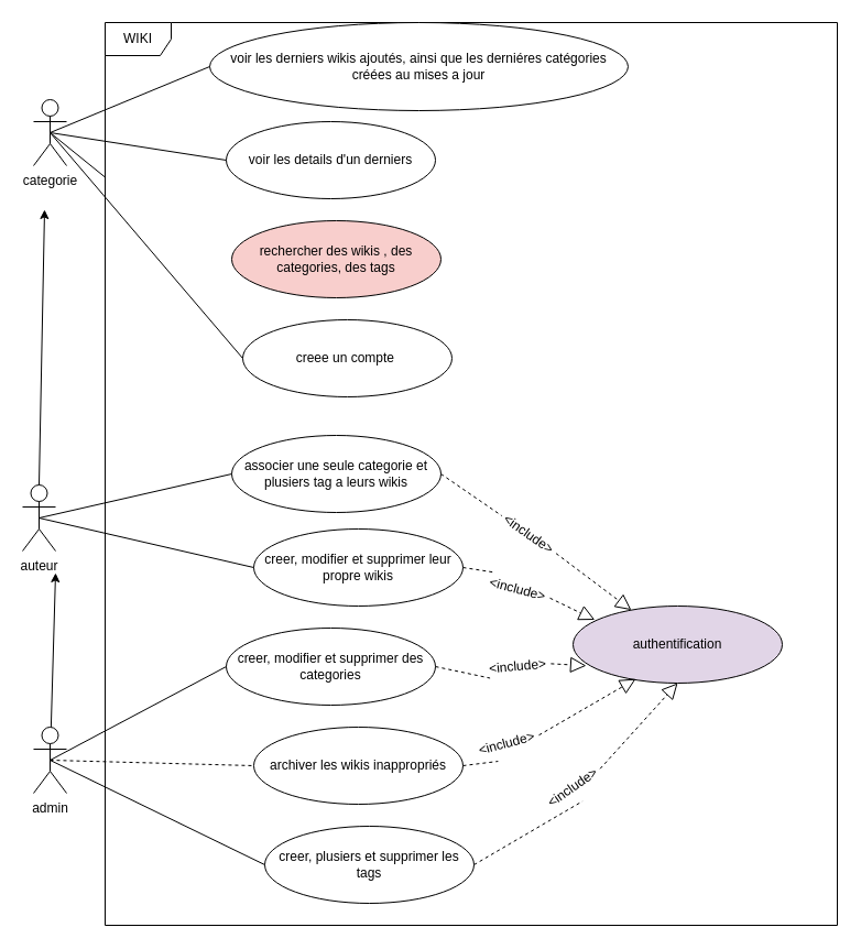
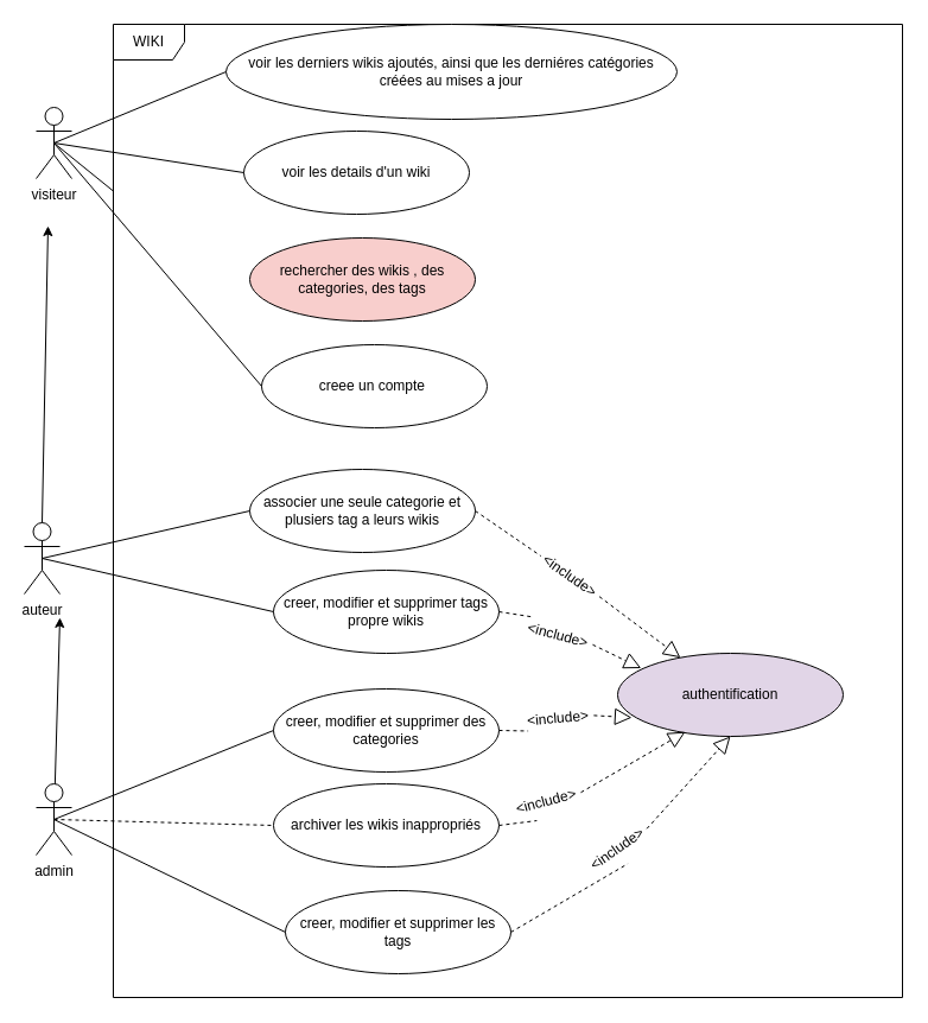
  <mxCell id="0" />
  <mxCell id="1" parent="0" />
- <mxCell id="2" value="categorie" style="shape=umlActor;verticalLabelPosition=bottom;verticalAlign=top;html=1;" parent="1" vertex="1"><mxGeometry x="30" y="90" width="30" height="60" as="geometry" /></mxCell>
+ <mxCell id="2" value="visiteur" style="shape=umlActor;verticalLabelPosition=bottom;verticalAlign=top;html=1;" parent="1" vertex="1"><mxGeometry x="30" y="90" width="30" height="60" as="geometry" /></mxCell>
  <mxCell id="3" value="auteur" style="shape=umlActor;verticalLabelPosition=bottom;verticalAlign=top;html=1;" parent="1" vertex="1"><mxGeometry x="20" y="440" width="30" height="60" as="geometry" /></mxCell>
  <mxCell id="4" value="admin" style="shape=umlActor;verticalLabelPosition=bottom;verticalAlign=top;html=1;" parent="1" vertex="1"><mxGeometry x="30" y="660" width="30" height="60" as="geometry" /></mxCell>
  <mxCell id="5" value="WIKI" style="shape=umlFrame;whiteSpace=wrap;html=1;" parent="1" vertex="1"><mxGeometry x="95" width="665" height="820" as="geometry" y="20" /></mxCell>
  <mxCell id="6" value="voir les derniers wikis ajoutés, ainsi que les derniéres catégories créées au mises a jour" style="ellipse;whiteSpace=wrap;html=1;" parent="1" vertex="1"><mxGeometry x="190" width="380" height="80" as="geometry" y="20" /></mxCell>
- <mxCell id="7" value="voir les details d'un derniers" style="ellipse;whiteSpace=wrap;html=1;" parent="1" vertex="1"><mxGeometry x="205" y="110" width="190" height="70" as="geometry" /></mxCell>
+ <mxCell id="7" value="voir les details d'un wiki" style="ellipse;whiteSpace=wrap;html=1;" parent="1" vertex="1"><mxGeometry x="205" y="110" width="190" height="70" as="geometry" /></mxCell>
  <mxCell id="8" value="rechercher des wikis , des categories, des tags" style="ellipse;whiteSpace=wrap;html=1;fillColor=#f8cecc;" parent="1" vertex="1"><mxGeometry x="210" y="200" width="190" height="70" as="geometry" /></mxCell>
  <mxCell id="9" value="creee un compte&amp;nbsp;" style="ellipse;whiteSpace=wrap;html=1;" parent="1" vertex="1"><mxGeometry x="220" y="290" width="190" height="70" as="geometry" /></mxCell>
  <mxCell id="10" value="associer une seule categorie et plusiers tag a leurs wikis" style="ellipse;whiteSpace=wrap;html=1;" parent="1" vertex="1"><mxGeometry x="210" y="395" width="190" height="70" as="geometry" /></mxCell>
- <mxCell id="11" value="creer, modifier et supprimer leur propre wikis" style="ellipse;whiteSpace=wrap;html=1;" parent="1" vertex="1"><mxGeometry x="230" y="480" width="190" height="70" as="geometry" /></mxCell>
- <mxCell id="12" value="creer, modifier et supprimer des categories" style="ellipse;whiteSpace=wrap;html=1;" parent="1" vertex="1"><mxGeometry x="205" y="570" width="190" height="70" as="geometry" /></mxCell>
- <mxCell id="13" value="creer, plusiers et supprimer les tags" style="ellipse;whiteSpace=wrap;html=1;" parent="1" vertex="1"><mxGeometry x="240" y="750" width="190" height="70" as="geometry" /></mxCell>
+ <mxCell id="11" value="creer, modifier et supprimer tags propre wikis" style="ellipse;whiteSpace=wrap;html=1;" parent="1" vertex="1"><mxGeometry x="230" y="480" width="190" height="70" as="geometry" /></mxCell>
+ <mxCell id="12" value="creer, modifier et supprimer des categories" style="ellipse;whiteSpace=wrap;html=1;" parent="1" vertex="1"><mxGeometry x="230" y="580" width="190" height="70" as="geometry" /></mxCell>
+ <mxCell id="13" value="creer, modifier et supprimer les tags" style="ellipse;whiteSpace=wrap;html=1;" parent="1" vertex="1"><mxGeometry x="240" y="750" width="190" height="70" as="geometry" /></mxCell>
  <mxCell id="14" value="archiver les wikis inappropriés" style="ellipse;whiteSpace=wrap;html=1;" parent="1" vertex="1"><mxGeometry x="230" y="660" width="190" height="70" as="geometry" /></mxCell>
  <mxCell id="15" value="authentification" style="ellipse;whiteSpace=wrap;html=1;fillColor=#e1d5e7;" parent="1" vertex="1"><mxGeometry x="520" y="550" width="190" height="70" as="geometry" /></mxCell>
  <mxCell id="16" value="" style="endArrow=none;html=1;exitX=0.5;exitY=0.5;exitDx=0;exitDy=0;exitPerimeter=0;entryX=0;entryY=0.5;entryDx=0;entryDy=0;" parent="1" source="2" target="6" edge="1"><mxGeometry width="50" height="50" relative="1" as="geometry"><mxPoint x="330" y="340" as="sourcePoint" /><mxPoint x="380" y="290" as="targetPoint" /></mxGeometry></mxCell>
  <mxCell id="17" value="" style="endArrow=none;html=1;exitX=0.5;exitY=0.5;exitDx=0;exitDy=0;exitPerimeter=0;" parent="1" source="2" target="5" edge="1"><mxGeometry width="50" height="50" relative="1" as="geometry"><mxPoint x="55" y="130" as="sourcePoint" /><mxPoint x="200" y="75" as="targetPoint" /></mxGeometry></mxCell>
  <mxCell id="18" value="" style="endArrow=none;html=1;exitX=0.5;exitY=0.5;exitDx=0;exitDy=0;exitPerimeter=0;entryX=0;entryY=0.5;entryDx=0;entryDy=0;" parent="1" source="2" target="9" edge="1"><mxGeometry width="50" height="50" relative="1" as="geometry"><mxPoint x="55" y="130" as="sourcePoint" /><mxPoint x="254.085" y="218.142" as="targetPoint" /></mxGeometry></mxCell>
  <mxCell id="19" value="" style="endArrow=none;html=1;exitX=0.5;exitY=0.5;exitDx=0;exitDy=0;exitPerimeter=0;entryX=0;entryY=0.5;entryDx=0;entryDy=0;" parent="1" source="2" target="7" edge="1"><mxGeometry width="50" height="50" relative="1" as="geometry"><mxPoint x="65" y="140" as="sourcePoint" /><mxPoint x="210" y="85" as="targetPoint" /></mxGeometry></mxCell>
  <mxCell id="20" value="" style="endArrow=classic;html=1;exitX=0.5;exitY=0;exitDx=0;exitDy=0;exitPerimeter=0;" parent="1" source="3" edge="1"><mxGeometry width="50" height="50" relative="1" as="geometry"><mxPoint x="150" y="340" as="sourcePoint" /><mxPoint x="40" y="190" as="targetPoint" /></mxGeometry></mxCell>
  <mxCell id="21" value="" style="endArrow=classic;html=1;" parent="1" source="4" edge="1"><mxGeometry width="50" height="50" relative="1" as="geometry"><mxPoint x="140" y="600" as="sourcePoint" /><mxPoint x="50" y="520" as="targetPoint" /></mxGeometry></mxCell>
  <mxCell id="22" value="" style="endArrow=none;html=1;exitX=0.5;exitY=0.5;exitDx=0;exitDy=0;exitPerimeter=0;entryX=0;entryY=0.5;entryDx=0;entryDy=0;" parent="1" source="3" target="10" edge="1"><mxGeometry width="50" height="50" relative="1" as="geometry"><mxPoint x="260" y="480" as="sourcePoint" /><mxPoint x="310" y="430" as="targetPoint" /></mxGeometry></mxCell>
  <mxCell id="23" value="" style="endArrow=none;html=1;entryX=0;entryY=0.5;entryDx=0;entryDy=0;exitX=0.5;exitY=0.5;exitDx=0;exitDy=0;exitPerimeter=0;" parent="1" source="3" target="11" edge="1"><mxGeometry width="50" height="50" relative="1" as="geometry"><mxPoint x="60" y="480" as="sourcePoint" /><mxPoint x="220" y="440" as="targetPoint" /></mxGeometry></mxCell>
  <mxCell id="24" value="" style="endArrow=none;html=1;entryX=0;entryY=0.5;entryDx=0;entryDy=0;exitX=0.5;exitY=0.5;exitDx=0;exitDy=0;exitPerimeter=0;dashed=1;" parent="1" source="4" target="14" edge="1"><mxGeometry width="50" height="50" relative="1" as="geometry"><mxPoint x="45" y="480" as="sourcePoint" /><mxPoint x="240" y="525" as="targetPoint" /></mxGeometry></mxCell>
  <mxCell id="25" value="" style="endArrow=none;html=1;entryX=0;entryY=0.5;entryDx=0;entryDy=0;exitX=0.5;exitY=0.5;exitDx=0;exitDy=0;exitPerimeter=0;" parent="1" source="4" target="13" edge="1"><mxGeometry width="50" height="50" relative="1" as="geometry"><mxPoint x="55" y="490" as="sourcePoint" /><mxPoint x="250" y="535" as="targetPoint" /></mxGeometry></mxCell>
  <mxCell id="26" value="" style="endArrow=none;html=1;entryX=0;entryY=0.5;entryDx=0;entryDy=0;exitX=0.5;exitY=0.5;exitDx=0;exitDy=0;exitPerimeter=0;" parent="1" source="4" target="12" edge="1"><mxGeometry width="50" height="50" relative="1" as="geometry"><mxPoint x="65" y="500" as="sourcePoint" /><mxPoint x="260" y="545" as="targetPoint" /></mxGeometry></mxCell>
  <mxCell id="27" value="" style="endArrow=block;dashed=1;endFill=0;endSize=12;html=1;exitX=1;exitY=0.5;exitDx=0;exitDy=0;startArrow=none;" parent="1" source="41" target="15" edge="1"><mxGeometry width="160" relative="1" as="geometry"><mxPoint x="430" y="440" as="sourcePoint" /><mxPoint x="590" y="440" as="targetPoint" /></mxGeometry></mxCell>
  <mxCell id="28" value="" style="endArrow=block;dashed=1;endFill=0;endSize=12;html=1;exitX=1;exitY=0.5;exitDx=0;exitDy=0;entryX=0.104;entryY=0.179;entryDx=0;entryDy=0;entryPerimeter=0;startArrow=none;" parent="1" source="39" target="15" edge="1"><mxGeometry width="160" relative="1" as="geometry"><mxPoint x="410" y="440" as="sourcePoint" /><mxPoint x="581.744" y="563.839" as="targetPoint" /></mxGeometry></mxCell>
  <mxCell id="29" value="" style="endArrow=block;dashed=1;endFill=0;endSize=12;html=1;exitX=1;exitY=0.5;exitDx=0;exitDy=0;entryX=0.5;entryY=1;entryDx=0;entryDy=0;startArrow=none;" parent="1" source="37" target="15" edge="1"><mxGeometry width="160" relative="1" as="geometry"><mxPoint x="430" y="525" as="sourcePoint" /><mxPoint x="549.76" y="572.53" as="targetPoint" /></mxGeometry></mxCell>
  <mxCell id="30" value="" style="endArrow=block;dashed=1;endFill=0;endSize=12;html=1;exitX=1;exitY=0.5;exitDx=0;exitDy=0;entryX=0.3;entryY=0.946;entryDx=0;entryDy=0;entryPerimeter=0;startArrow=none;" parent="1" source="33" target="15" edge="1"><mxGeometry width="160" relative="1" as="geometry"><mxPoint x="440" y="535" as="sourcePoint" /><mxPoint x="559.76" y="582.53" as="targetPoint" /></mxGeometry></mxCell>
  <mxCell id="31" value="" style="endArrow=block;dashed=1;endFill=0;endSize=12;html=1;exitX=1;exitY=0.5;exitDx=0;exitDy=0;entryX=0.063;entryY=0.774;entryDx=0;entryDy=0;entryPerimeter=0;startArrow=none;" parent="1" source="35" target="15" edge="1"><mxGeometry width="160" relative="1" as="geometry"><mxPoint x="450" y="545" as="sourcePoint" /><mxPoint x="569.76" y="592.53" as="targetPoint" /></mxGeometry></mxCell>
  <mxCell id="32" value="" style="endArrow=none;dashed=1;endFill=0;endSize=12;html=1;exitX=1;exitY=0.5;exitDx=0;exitDy=0;entryX=0.3;entryY=0.946;entryDx=0;entryDy=0;entryPerimeter=0;" parent="1" source="14" target="33" edge="1"><mxGeometry width="160" relative="1" as="geometry"><mxPoint x="420" y="695" as="sourcePoint" /><mxPoint x="577" y="616.22" as="targetPoint" /></mxGeometry></mxCell>
  <mxCell id="33" value="&amp;lt;include&amp;gt;" style="text;html=1;strokeColor=none;fillColor=none;align=center;verticalAlign=middle;whiteSpace=wrap;rounded=0;rotation=-15;" parent="1" vertex="1"><mxGeometry x="430" y="660" width="60" height="30" as="geometry" /></mxCell>
  <mxCell id="34" value="" style="endArrow=none;dashed=1;endFill=0;endSize=12;html=1;exitX=1;exitY=0.5;exitDx=0;exitDy=0;entryX=0.063;entryY=0.774;entryDx=0;entryDy=0;entryPerimeter=0;" parent="1" source="12" target="35" edge="1"><mxGeometry width="160" relative="1" as="geometry"><mxPoint x="420" y="615" as="sourcePoint" /><mxPoint x="531.97" y="604.18" as="targetPoint" /></mxGeometry></mxCell>
  <mxCell id="35" value="&amp;lt;include&amp;gt;" style="text;html=1;strokeColor=none;fillColor=none;align=center;verticalAlign=middle;whiteSpace=wrap;rounded=0;rotation=-5;" parent="1" vertex="1"><mxGeometry x="440" y="590" width="60" height="30" as="geometry" /></mxCell>
  <mxCell id="36" value="" style="endArrow=none;dashed=1;endFill=0;endSize=12;html=1;exitX=1;exitY=0.5;exitDx=0;exitDy=0;entryX=0.5;entryY=1;entryDx=0;entryDy=0;" parent="1" source="13" target="37" edge="1"><mxGeometry width="160" relative="1" as="geometry"><mxPoint x="430" y="785" as="sourcePoint" /><mxPoint x="615" y="620" as="targetPoint" /></mxGeometry></mxCell>
  <mxCell id="37" value="&amp;lt;include&amp;gt;" style="text;html=1;strokeColor=none;fillColor=none;align=center;verticalAlign=middle;whiteSpace=wrap;rounded=0;rotation=-35;" parent="1" vertex="1"><mxGeometry x="490" y="700" width="60" height="30" as="geometry" /></mxCell>
  <mxCell id="38" value="" style="endArrow=none;dashed=1;endFill=0;endSize=12;html=1;exitX=1;exitY=0.5;exitDx=0;exitDy=0;entryX=0.104;entryY=0.179;entryDx=0;entryDy=0;entryPerimeter=0;" parent="1" source="11" target="39" edge="1"><mxGeometry width="160" relative="1" as="geometry"><mxPoint x="420" y="515" as="sourcePoint" /><mxPoint x="539.76" y="562.53" as="targetPoint" /></mxGeometry></mxCell>
  <mxCell id="39" value="&amp;lt;include&amp;gt;" style="text;html=1;strokeColor=none;fillColor=none;align=center;verticalAlign=middle;whiteSpace=wrap;rounded=0;rotation=15;" parent="1" vertex="1"><mxGeometry x="440" y="520" width="60" height="30" as="geometry" /></mxCell>
  <mxCell id="40" value="" style="endArrow=none;dashed=1;endFill=0;endSize=12;html=1;exitX=1;exitY=0.5;exitDx=0;exitDy=0;" parent="1" source="10" target="41" edge="1"><mxGeometry width="160" relative="1" as="geometry"><mxPoint x="400" y="430" as="sourcePoint" /><mxPoint x="571.725" y="553.842" as="targetPoint" /></mxGeometry></mxCell>
  <mxCell id="41" value="&amp;lt;include&amp;gt;" style="text;html=1;strokeColor=none;fillColor=none;align=center;verticalAlign=middle;whiteSpace=wrap;rounded=0;rotation=35;" parent="1" vertex="1"><mxGeometry x="450" y="470" width="60" height="30" as="geometry" /></mxCell>
